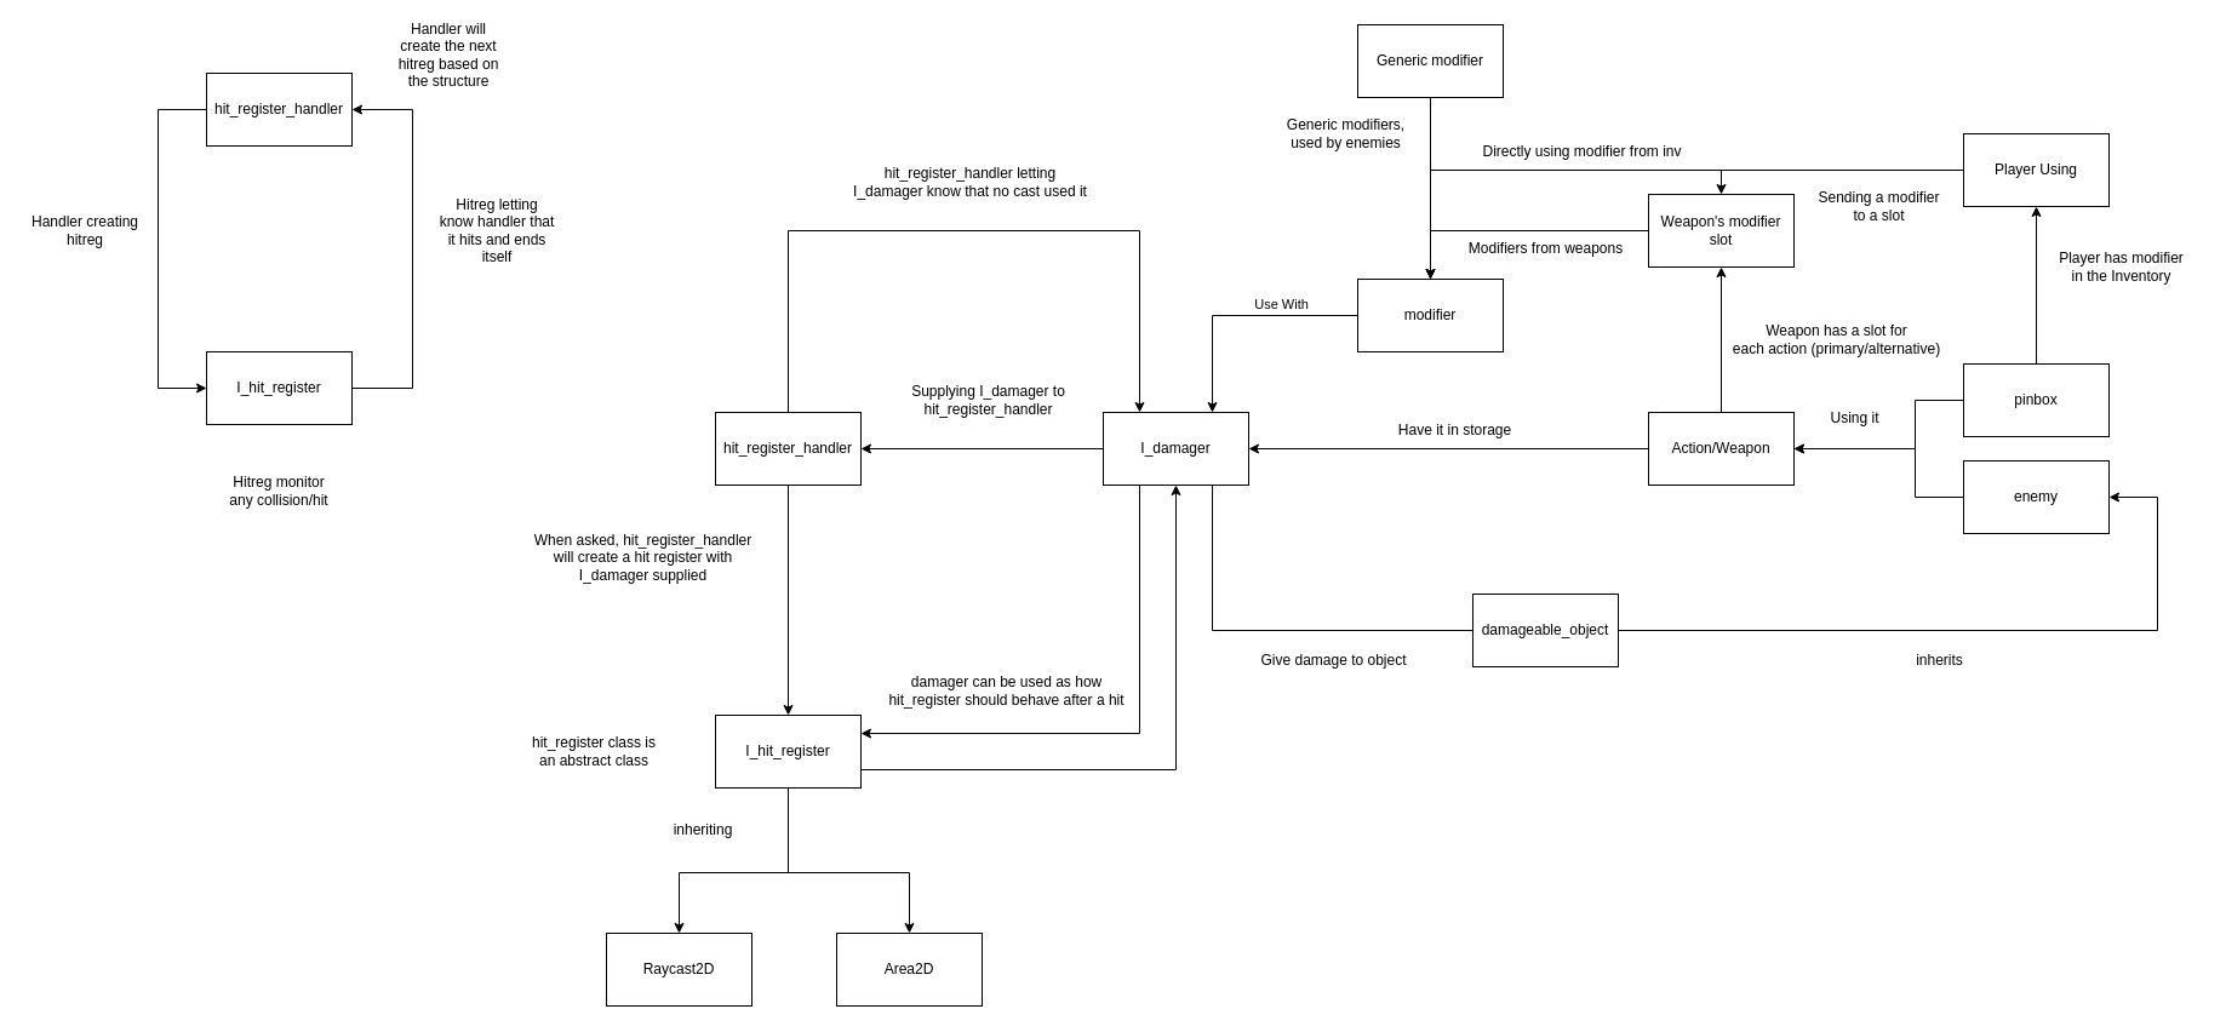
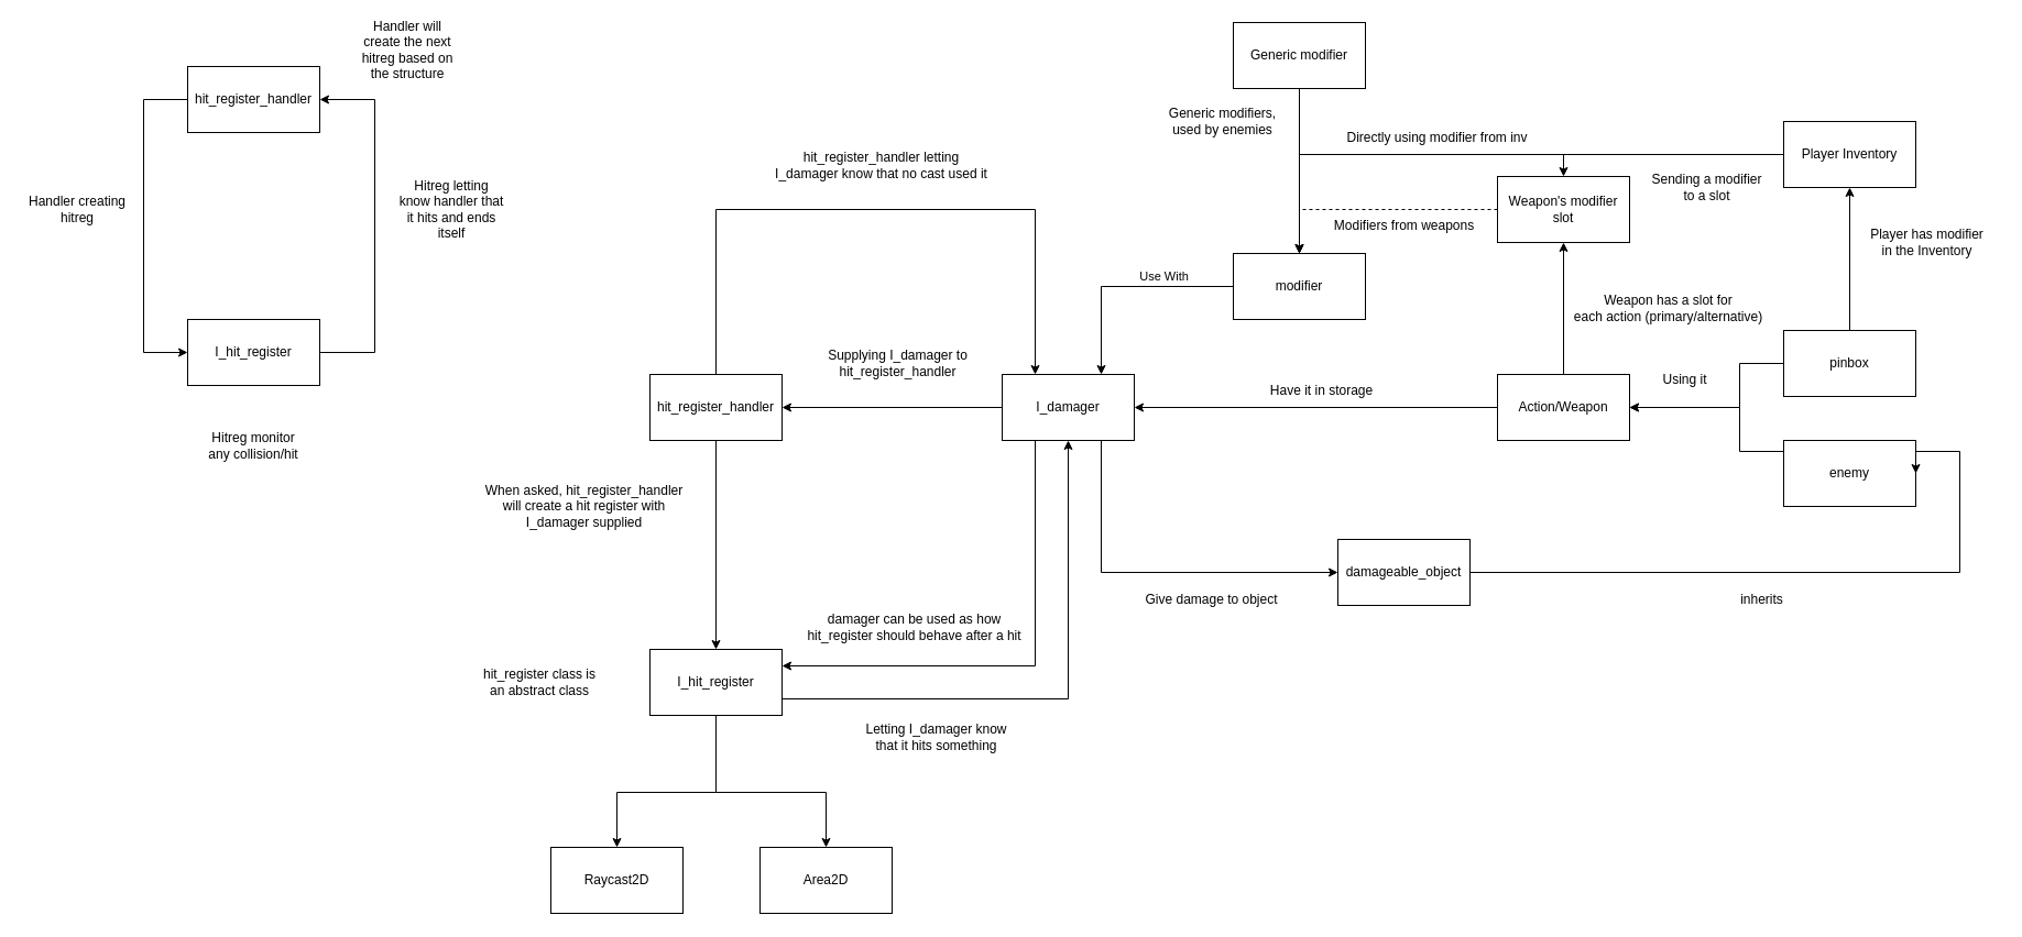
  <mxCell id="0" />
  <mxCell id="1" parent="0" />
  <mxCell id="2" value="hit_register_handler" style="rounded=0;whiteSpace=wrap;html=1;" parent="1" vertex="1"><mxGeometry x="590" y="340" width="120" height="60" as="geometry" /></mxCell>
  <mxCell id="3" value="" style="endArrow=classic;html=1;exitX=0.5;exitY=1;exitDx=0;exitDy=0;" parent="1" source="2" target="4" edge="1"><mxGeometry width="50" height="50" relative="1" as="geometry"><mxPoint x="750" y="680" as="sourcePoint" /><mxPoint x="650" y="640" as="targetPoint" /></mxGeometry></mxCell>
  <mxCell id="4" value="I_hit_register" style="rounded=0;whiteSpace=wrap;html=1;" parent="1" vertex="1"><mxGeometry x="590" y="590" width="120" height="60" as="geometry" /></mxCell>
  <mxCell id="5" value="" style="endArrow=classic;html=1;entryX=1;entryY=0.5;entryDx=0;entryDy=0;rounded=0;exitX=0;exitY=0.5;exitDx=0;exitDy=0;" parent="1" source="7" target="2" edge="1"><mxGeometry width="50" height="50" relative="1" as="geometry"><mxPoint x="910" y="450" as="sourcePoint" /><mxPoint x="970" y="520" as="targetPoint" /></mxGeometry></mxCell>
- <mxCell id="6" style="edgeStyle=orthogonalEdgeStyle;html=1;exitX=0.75;exitY=1;exitDx=0;exitDy=0;entryX=0;entryY=0.5;entryDx=0;entryDy=0;rounded=0;endArrow=none;" edge="1" parent="1" source="7" target="57"><mxGeometry relative="1" as="geometry" /></mxCell>
+ <mxCell id="6" style="edgeStyle=orthogonalEdgeStyle;html=1;exitX=0.75;exitY=1;exitDx=0;exitDy=0;entryX=0;entryY=0.5;entryDx=0;entryDy=0;rounded=0;" edge="1" parent="1" source="7" target="57"><mxGeometry relative="1" as="geometry" /></mxCell>
  <mxCell id="7" value="I_damager" style="rounded=0;whiteSpace=wrap;html=1;" parent="1" vertex="1"><mxGeometry x="910" y="340" width="120" height="60" as="geometry" /></mxCell>
  <mxCell id="8" value="modifier" style="rounded=0;whiteSpace=wrap;html=1;" parent="1" vertex="1"><mxGeometry x="1120" y="230" width="120" height="60" as="geometry" /></mxCell>
  <mxCell id="9" value="" style="endArrow=classic;html=1;entryX=0.75;entryY=0;entryDx=0;entryDy=0;edgeStyle=orthogonalEdgeStyle;rounded=0;exitX=0;exitY=0.5;exitDx=0;exitDy=0;" parent="1" source="8" target="7" edge="1"><mxGeometry width="50" height="50" relative="1" as="geometry"><mxPoint x="1010" y="490" as="sourcePoint" /><mxPoint x="810" y="450" as="targetPoint" /></mxGeometry></mxCell>
  <mxCell id="10" value="Use With" style="edgeLabel;html=1;align=center;verticalAlign=middle;resizable=0;points=[];" parent="9" vertex="1" connectable="0"><mxGeometry x="0.044" y="2" relative="1" as="geometry"><mxPoint x="40" y="-12" as="offset" /></mxGeometry></mxCell>
  <mxCell id="11" value="" style="endArrow=classic;html=1;edgeStyle=orthogonalEdgeStyle;rounded=0;exitX=0;exitY=0.5;exitDx=0;exitDy=0;entryX=1;entryY=0.5;entryDx=0;entryDy=0;" parent="1" source="12" target="29" edge="1"><mxGeometry width="50" height="50" relative="1" as="geometry"><mxPoint x="1340" y="360" as="sourcePoint" /><mxPoint x="1510" y="290" as="targetPoint" /><Array as="points"><mxPoint x="1580" y="330" /><mxPoint x="1580" y="370" /></Array></mxGeometry></mxCell>
  <mxCell id="12" value="pinbox" style="rounded=0;whiteSpace=wrap;html=1;" parent="1" vertex="1"><mxGeometry x="1620" y="300" width="120" height="60" as="geometry" /></mxCell>
  <mxCell id="13" value="" style="endArrow=classic;html=1;edgeStyle=orthogonalEdgeStyle;rounded=0;exitX=0;exitY=0.5;exitDx=0;exitDy=0;entryX=1;entryY=0.5;entryDx=0;entryDy=0;" parent="1" source="14" target="29" edge="1"><mxGeometry width="50" height="50" relative="1" as="geometry"><mxPoint x="1430" y="450" as="sourcePoint" /><mxPoint x="1560" y="360" as="targetPoint" /><Array as="points"><mxPoint x="1580" y="410" /><mxPoint x="1580" y="370" /></Array></mxGeometry></mxCell>
- <mxCell id="14" value="enemy" style="rounded=0;whiteSpace=wrap;html=1;" parent="1" vertex="1"><mxGeometry x="1620" y="380" width="120" height="60" as="geometry" /></mxCell>
+ <mxCell id="14" value="enemy" style="rounded=0;whiteSpace=wrap;html=1;" parent="1" vertex="1"><mxGeometry x="1620" y="400" width="120" height="60" as="geometry" /></mxCell>
  <mxCell id="15" value="Have it in storage" style="text;html=1;align=center;verticalAlign=middle;resizable=0;points=[];autosize=1;strokeColor=none;fillColor=none;" parent="1" vertex="1"><mxGeometry x="1140" y="340" width="120" height="30" as="geometry" /></mxCell>
  <mxCell id="16" value="When asked, hit_register_handler&lt;br&gt;will create a hit register with&lt;br&gt;I_damager supplied" style="text;html=1;align=center;verticalAlign=middle;resizable=0;points=[];autosize=1;strokeColor=none;fillColor=none;" parent="1" vertex="1"><mxGeometry x="430" y="430" width="200" height="60" as="geometry" /></mxCell>
  <mxCell id="17" value="Raycast2D" style="rounded=0;whiteSpace=wrap;html=1;" parent="1" vertex="1"><mxGeometry y="770" width="120" height="60" as="geometry" x="500" /></mxCell>
  <mxCell id="18" value="hit_register class is an abstract class" style="text;html=1;strokeColor=none;fillColor=none;align=center;verticalAlign=middle;whiteSpace=wrap;rounded=0;" parent="1" vertex="1"><mxGeometry x="430" y="605" width="120" height="30" as="geometry" /></mxCell>
  <mxCell id="19" value="" style="endArrow=classic;html=1;exitX=0.5;exitY=1;exitDx=0;exitDy=0;entryX=0.5;entryY=0;entryDx=0;entryDy=0;rounded=0;edgeStyle=orthogonalEdgeStyle;" parent="1" source="4" target="17" edge="1"><mxGeometry width="50" height="50" relative="1" as="geometry"><mxPoint x="680" y="720" as="sourcePoint" /><mxPoint x="730" y="670" as="targetPoint" /><Array as="points"><mxPoint x="650" y="720" /><mxPoint x="560" y="720" /></Array></mxGeometry></mxCell>
- <mxCell id="20" value="inheriting" style="text;html=1;strokeColor=none;fillColor=none;align=center;verticalAlign=middle;whiteSpace=wrap;rounded=0;" parent="1" vertex="1"><mxGeometry x="520" y="670" width="120" height="30" as="geometry" /></mxCell>
  <mxCell id="21" value="damager can be used as how&lt;br&gt;hit_register should behave after a hit" style="text;html=1;align=center;verticalAlign=middle;resizable=0;points=[];autosize=1;strokeColor=none;fillColor=none;" parent="1" vertex="1"><mxGeometry x="720" y="550" width="220" height="40" as="geometry" /></mxCell>
  <mxCell id="22" value="" style="endArrow=classic;html=1;exitX=1;exitY=0.75;exitDx=0;exitDy=0;edgeStyle=orthogonalEdgeStyle;rounded=0;entryX=0.5;entryY=1;entryDx=0;entryDy=0;" parent="1" source="4" target="7" edge="1"><mxGeometry width="50" height="50" relative="1" as="geometry"><mxPoint x="840" y="850" as="sourcePoint" /><mxPoint x="1050" y="680" as="targetPoint" /></mxGeometry></mxCell>
+ <mxCell id="23" value="Letting I_damager know&lt;br&gt;that it hits something" style="text;html=1;align=center;verticalAlign=middle;resizable=0;points=[];autosize=1;strokeColor=none;fillColor=none;" parent="1" vertex="1"><mxGeometry x="775" y="650" width="150" height="40" as="geometry" /></mxCell>
  <mxCell id="24" value="" style="endArrow=none;html=1;exitX=1;exitY=0.25;exitDx=0;exitDy=0;edgeStyle=orthogonalEdgeStyle;rounded=0;entryX=0.25;entryY=1;entryDx=0;entryDy=0;startArrow=classic;startFill=1;endFill=0;" parent="1" source="4" target="7" edge="1"><mxGeometry width="50" height="50" relative="1" as="geometry"><mxPoint x="720" y="765" as="sourcePoint" /><mxPoint x="1010" y="490" as="targetPoint" /></mxGeometry></mxCell>
  <mxCell id="25" value="Supplying I_damager to&lt;br&gt;hit_register_handler" style="text;html=1;align=center;verticalAlign=middle;resizable=0;points=[];autosize=1;strokeColor=none;fillColor=none;" parent="1" vertex="1"><mxGeometry x="740" y="310" width="150" height="40" as="geometry" /></mxCell>
  <mxCell id="26" value="" style="endArrow=classic;html=1;rounded=0;exitX=0.5;exitY=0;exitDx=0;exitDy=0;edgeStyle=orthogonalEdgeStyle;entryX=0.25;entryY=0;entryDx=0;entryDy=0;" parent="1" source="2" target="7" edge="1"><mxGeometry width="50" height="50" relative="1" as="geometry"><mxPoint x="760" y="270" as="sourcePoint" /><mxPoint x="900" y="140" as="targetPoint" /><Array as="points"><mxPoint x="650" y="190" /><mxPoint x="940" y="190" /></Array></mxGeometry></mxCell>
  <mxCell id="27" value="hit_register_handler letting&lt;br&gt;I_damager know that no cast used it" style="text;html=1;align=center;verticalAlign=middle;resizable=0;points=[];autosize=1;strokeColor=none;fillColor=none;" parent="1" vertex="1"><mxGeometry x="690" y="130" width="220" height="40" as="geometry" /></mxCell>
  <mxCell id="28" style="edgeStyle=orthogonalEdgeStyle;rounded=0;html=1;exitX=0.5;exitY=0;exitDx=0;exitDy=0;entryX=0.5;entryY=1;entryDx=0;entryDy=0;" parent="1" source="29" target="40" edge="1"><mxGeometry relative="1" as="geometry" /></mxCell>
  <mxCell id="29" value="Action/Weapon" style="whiteSpace=wrap;html=1;" parent="1" vertex="1"><mxGeometry x="1360" y="340" width="120" height="60" as="geometry" /></mxCell>
  <mxCell id="30" value="Using it" style="text;html=1;align=center;verticalAlign=middle;resizable=0;points=[];autosize=1;strokeColor=none;fillColor=none;" parent="1" vertex="1"><mxGeometry x="1500" y="330" width="60" height="30" as="geometry" /></mxCell>
  <mxCell id="31" value="" style="endArrow=classic;html=1;rounded=0;exitX=0;exitY=0.5;exitDx=0;exitDy=0;entryX=1;entryY=0.5;entryDx=0;entryDy=0;" parent="1" source="29" target="7" edge="1"><mxGeometry width="50" height="50" relative="1" as="geometry"><mxPoint x="1040" y="360" as="sourcePoint" /><mxPoint x="1090" y="310" as="targetPoint" /></mxGeometry></mxCell>
  <mxCell id="32" style="edgeStyle=orthogonalEdgeStyle;rounded=0;html=1;exitX=0;exitY=0.5;exitDx=0;exitDy=0;entryX=0.5;entryY=0;entryDx=0;entryDy=0;" parent="1" source="33" target="40" edge="1"><mxGeometry relative="1" as="geometry" /></mxCell>
- <mxCell id="33" value="Player Using" style="rounded=0;whiteSpace=wrap;html=1;" parent="1" vertex="1"><mxGeometry x="1620" y="110" width="120" height="60" as="geometry" /></mxCell>
+ <mxCell id="33" value="Player Inventory" style="rounded=0;whiteSpace=wrap;html=1;" parent="1" vertex="1"><mxGeometry x="1620" y="110" width="120" height="60" as="geometry" /></mxCell>
  <mxCell id="34" value="Generic modifier" style="whiteSpace=wrap;html=1;" parent="1" vertex="1"><mxGeometry x="1120" y="20" width="120" height="60" as="geometry" /></mxCell>
  <mxCell id="35" value="" style="endArrow=classic;html=1;rounded=0;exitX=0.5;exitY=1;exitDx=0;exitDy=0;" parent="1" source="34" target="8" edge="1"><mxGeometry width="50" height="50" relative="1" as="geometry"><mxPoint x="1180" y="140" as="sourcePoint" /><mxPoint x="1230" y="90" as="targetPoint" /></mxGeometry></mxCell>
  <mxCell id="36" value="" style="endArrow=classic;html=1;rounded=0;exitX=0;exitY=0.5;exitDx=0;exitDy=0;entryX=0.5;entryY=0;entryDx=0;entryDy=0;edgeStyle=orthogonalEdgeStyle;" parent="1" source="33" target="8" edge="1"><mxGeometry width="50" height="50" relative="1" as="geometry"><mxPoint x="1180" y="140" as="sourcePoint" /><mxPoint x="1230" y="90" as="targetPoint" /></mxGeometry></mxCell>
  <mxCell id="37" value="" style="endArrow=classic;html=1;rounded=0;exitX=0.5;exitY=0;exitDx=0;exitDy=0;entryX=0.5;entryY=1;entryDx=0;entryDy=0;" parent="1" source="12" target="33" edge="1"><mxGeometry width="50" height="50" relative="1" as="geometry"><mxPoint x="1360" y="140" as="sourcePoint" /><mxPoint x="1410" y="90" as="targetPoint" /></mxGeometry></mxCell>
  <mxCell id="38" value="Player has modifier&lt;br&gt;in the Inventory" style="text;html=1;align=center;verticalAlign=middle;resizable=0;points=[];autosize=1;strokeColor=none;fillColor=none;" parent="1" vertex="1"><mxGeometry x="1685" y="200" width="130" height="40" as="geometry" /></mxCell>
- <mxCell id="39" style="edgeStyle=orthogonalEdgeStyle;rounded=0;html=1;exitX=0;exitY=0.5;exitDx=0;exitDy=0;entryX=0.5;entryY=0;entryDx=0;entryDy=0;" parent="1" source="40" target="8" edge="1"><mxGeometry relative="1" as="geometry" /></mxCell>
+ <mxCell id="39" style="edgeStyle=orthogonalEdgeStyle;rounded=0;html=1;exitX=0;exitY=0.5;exitDx=0;exitDy=0;entryX=0.5;entryY=0;entryDx=0;entryDy=0;dashed=1;" parent="1" source="40" target="8" edge="1"><mxGeometry relative="1" as="geometry" /></mxCell>
  <mxCell id="40" value="Weapon's modifier&lt;br&gt;slot" style="whiteSpace=wrap;html=1;" parent="1" vertex="1"><mxGeometry x="1360" y="160" width="120" height="60" as="geometry" /></mxCell>
  <mxCell id="41" value="Weapon has a slot for&lt;br&gt;each action (primary/alternative)" style="text;html=1;align=center;verticalAlign=middle;resizable=0;points=[];autosize=1;strokeColor=none;fillColor=none;" parent="1" vertex="1"><mxGeometry x="1420" width="190" height="40" as="geometry" y="260" /></mxCell>
  <mxCell id="42" value="Sending a modifier&lt;br&gt;to a slot" style="text;html=1;align=center;verticalAlign=middle;resizable=0;points=[];autosize=1;strokeColor=none;fillColor=none;" parent="1" vertex="1"><mxGeometry x="1490" y="150" width="120" height="40" as="geometry" /></mxCell>
  <mxCell id="43" value="Directly using modifier from inv" style="text;html=1;align=center;verticalAlign=middle;resizable=0;points=[];autosize=1;strokeColor=none;fillColor=none;" parent="1" vertex="1"><mxGeometry x="1210" y="110" width="190" height="30" as="geometry" /></mxCell>
  <mxCell id="44" value="Generic modifiers,&lt;br&gt;used by enemies" style="text;html=1;align=center;verticalAlign=middle;resizable=0;points=[];autosize=1;strokeColor=none;fillColor=none;" parent="1" vertex="1"><mxGeometry x="1050" y="90" width="120" height="40" as="geometry" /></mxCell>
  <mxCell id="45" value="Modifiers from weapons" style="text;html=1;align=center;verticalAlign=middle;resizable=0;points=[];autosize=1;strokeColor=none;fillColor=none;" parent="1" vertex="1"><mxGeometry x="1200" y="190" width="150" height="30" as="geometry" /></mxCell>
  <mxCell id="46" value="Area2D" style="rounded=0;whiteSpace=wrap;html=1;" parent="1" vertex="1"><mxGeometry x="690" y="770" width="120" height="60" as="geometry" /></mxCell>
  <mxCell id="47" value="" style="endArrow=classic;html=1;entryX=0.5;entryY=0;entryDx=0;entryDy=0;rounded=0;edgeStyle=orthogonalEdgeStyle;" parent="1" target="46" edge="1"><mxGeometry width="50" height="50" relative="1" as="geometry"><mxPoint x="650" y="650" as="sourcePoint" /><mxPoint x="570" y="780" as="targetPoint" /><Array as="points"><mxPoint x="650" y="720" /><mxPoint x="750" y="720" /></Array></mxGeometry></mxCell>
  <mxCell id="48" style="edgeStyle=orthogonalEdgeStyle;html=1;exitX=0;exitY=0.5;exitDx=0;exitDy=0;entryX=0;entryY=0.5;entryDx=0;entryDy=0;rounded=0;" parent="1" source="49" target="51" edge="1"><mxGeometry relative="1" as="geometry"><Array as="points"><mxPoint x="130" y="90" /><mxPoint x="130" y="320" /></Array></mxGeometry></mxCell>
  <mxCell id="49" value="hit_register_handler" style="rounded=0;whiteSpace=wrap;html=1;" parent="1" vertex="1"><mxGeometry x="170" y="60" width="120" height="60" as="geometry" /></mxCell>
  <mxCell id="50" style="edgeStyle=orthogonalEdgeStyle;rounded=0;html=1;exitX=1;exitY=0.5;exitDx=0;exitDy=0;entryX=1;entryY=0.5;entryDx=0;entryDy=0;" parent="1" source="51" target="49" edge="1"><mxGeometry relative="1" as="geometry"><Array as="points"><mxPoint x="340" y="320" /><mxPoint x="340" y="90" /></Array></mxGeometry></mxCell>
  <mxCell id="51" value="I_hit_register" style="rounded=0;whiteSpace=wrap;html=1;" parent="1" vertex="1"><mxGeometry x="170" y="290" width="120" height="60" as="geometry" /></mxCell>
  <mxCell id="52" value="Handler creating hitreg" style="text;html=1;strokeColor=none;fillColor=none;align=center;verticalAlign=middle;whiteSpace=wrap;rounded=0;" parent="1" vertex="1"><mxGeometry x="20" y="175" width="100" height="30" as="geometry" /></mxCell>
  <mxCell id="53" value="Hitreg monitor any collision/hit" style="text;html=1;strokeColor=none;fillColor=none;align=center;verticalAlign=middle;whiteSpace=wrap;rounded=0;" parent="1" vertex="1"><mxGeometry x="180" y="390" width="100" height="30" as="geometry" /></mxCell>
  <mxCell id="54" value="Hitreg letting know handler that it hits and ends itself" style="text;html=1;strokeColor=none;fillColor=none;align=center;verticalAlign=middle;whiteSpace=wrap;rounded=0;" parent="1" vertex="1"><mxGeometry x="360" y="175" width="100" height="30" as="geometry" /></mxCell>
  <mxCell id="55" value="Handler will create the next hitreg based on the structure" style="text;html=1;strokeColor=none;fillColor=none;align=center;verticalAlign=middle;whiteSpace=wrap;rounded=0;" parent="1" vertex="1"><mxGeometry x="320" y="30" width="100" height="30" as="geometry" /></mxCell>
  <mxCell id="56" style="edgeStyle=orthogonalEdgeStyle;rounded=0;html=1;exitX=1;exitY=0.5;exitDx=0;exitDy=0;entryX=1;entryY=0.5;entryDx=0;entryDy=0;" edge="1" parent="1" source="57" target="14"><mxGeometry relative="1" as="geometry"><Array as="points"><mxPoint x="1780" y="520" /><mxPoint x="1780" y="410" /></Array></mxGeometry></mxCell>
  <mxCell id="57" value="damageable_object" style="rounded=0;whiteSpace=wrap;html=1;" vertex="1" parent="1"><mxGeometry x="1215" y="490" width="120" height="60" as="geometry" /></mxCell>
  <mxCell id="58" value="inherits" style="text;html=1;align=center;verticalAlign=middle;resizable=0;points=[];autosize=1;strokeColor=none;fillColor=none;" vertex="1" parent="1"><mxGeometry x="1570" y="530" width="60" height="30" as="geometry" /></mxCell>
  <mxCell id="59" value="Give damage to object" style="text;html=1;align=center;verticalAlign=middle;resizable=0;points=[];autosize=1;strokeColor=none;fillColor=none;" vertex="1" parent="1"><mxGeometry x="1030" y="530" width="140" height="30" as="geometry" /></mxCell>
